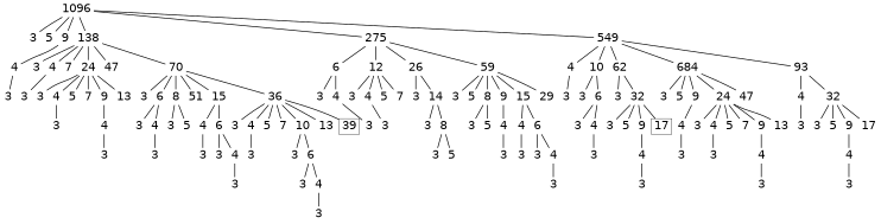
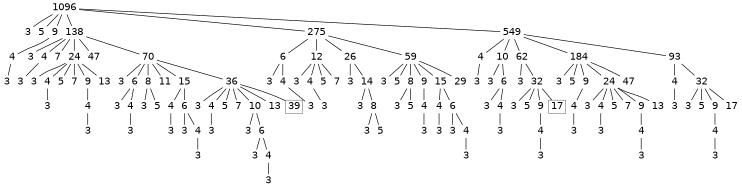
  digraph {
    nodesep=0.1
    node [fontname=Helvetica fontsize=30 shape=plaintext]
    edge [dir=none style=bold]
    n1 [height=0.25 label=1096 width=0.25]
    n2 [height=0.25 label=3 width=0.25]
    n3 [height=0.25 label=5 width=0.25]
    n4 [height=0.25 label=9 width=0.25]
    n5 [height=0.25 label=138 width=0.25]
    n6 [height=0.25 label=275 width=0.25]
    n7 [height=0.25 label=549 width=0.25]
    n8 [height=0.25 label=4 width=0.25]
    n9 [height=0.25 label=3 width=0.25]
    n10 [height=0.25 label=4 width=0.25]
    n11 [height=0.25 label=7 width=0.25]
    n12 [height=0.25 label=24 width=0.25]
    n13 [height=0.25 label=47 width=0.25]
    n14 [height=0.25 label=70 width=0.25]
    n15 [height=0.25 label=6 width=0.25]
    n16 [height=0.25 label=12 width=0.25]
    n17 [height=0.25 label=26 width=0.25]
    n18 [height=0.25 label=59 width=0.25]
    n19 [height=0.25 label=4 width=0.25]
    n20 [height=0.25 label=10 width=0.25]
    n21 [height=0.25 label=62 width=0.25]
-   n22 [height=0.25 label=684 width=0.25]
+   n22 [height=0.25 label=184 width=0.25]
    n23 [height=0.25 label=93 width=0.25]
    n24 [height=0.25 label=3 width=0.25]
    n25 [height=0.25 label=3 width=0.25]
    n26 [height=0.25 label=3 width=0.25]
    n27 [height=0.25 label=4 width=0.25]
    n28 [height=0.25 label=5 width=0.25]
    n29 [height=0.25 label=7 width=0.25]
    n30 [height=0.25 label=9 width=0.25]
    n31 [height=0.25 label=13 width=0.25]
    n32 [height=0.25 label=3 width=0.25]
    n33 [height=0.25 label=6 width=0.25]
    n34 [height=0.25 label=8 width=0.25]
-   n35 [height=0.25 label=51 width=0.25]
+   n35 [height=0.25 label=11 width=0.25]
    n36 [height=0.25 label=15 width=0.25]
    n37 [height=0.25 label=36 width=0.25]
    n38 [height=0.25 label=3 width=0.25]
    n39 [height=0.25 label=4 width=0.25]
    n40 [height=0.25 label=3 width=0.25]
    n41 [height=0.25 label=3 width=0.25]
    n42 [height=0.25 label=4 width=0.25]
    n43 [height=0.25 label=3 width=0.25]
    n44 [height=0.25 label=5 width=0.25]
    n45 [height=0.25 label=4 width=0.25]
    n46 [height=0.25 label=6 width=0.25]
    n47 [height=0.25 label=3 width=0.25]
    n48 [height=0.25 label=4 width=0.25]
    n49 [height=0.25 label=5 width=0.25]
    n50 [height=0.25 label=7 width=0.25]
    n51 [height=0.25 label=10 width=0.25]
    n52 [height=0.25 label=13 width=0.25]
    n53 [height=0.25 label=39 shape=box width=0.25]
    n54 [height=0.25 label=3 width=0.25]
    n55 [height=0.25 label=3 width=0.25]
    n56 [height=0.25 label=3 width=0.25]
    n57 [height=0.25 label=4 width=0.25]
    n58 [height=0.25 label=3 width=0.25]
    n59 [height=0.25 label=3 width=0.25]
    n60 [height=0.25 label=3 width=0.25]
    n61 [height=0.25 label=6 width=0.25]
    n62 [height=0.25 label=3 width=0.25]
    n63 [height=0.25 label=4 width=0.25]
    n64 [height=0.25 label=3 width=0.25]
    n65 [height=0.25 label=3 width=0.25]
    n66 [height=0.25 label=4 width=0.25]
    n67 [height=0.25 label=3 width=0.25]
    n68 [height=0.25 label=4 width=0.25]
    n69 [height=0.25 label=5 width=0.25]
    n70 [height=0.25 label=7 width=0.25]
    n71 [height=0.25 label=3 width=0.25]
    n72 [height=0.25 label=14 width=0.25]
    n73 [height=0.25 label=3 width=0.25]
    n74 [height=0.25 label=5 width=0.25]
    n75 [height=0.25 label=8 width=0.25]
    n76 [height=0.25 label=9 width=0.25]
    n77 [height=0.25 label=15 width=0.25]
    n78 [height=0.25 label=29 width=0.25]
    n79 [height=0.25 label=3 width=0.25]
    n80 [height=0.25 label=3 width=0.25]
    n81 [height=0.25 label=3 width=0.25]
    n82 [height=0.25 label=8 width=0.25]
    n83 [height=0.25 label=3 width=0.25]
    n84 [height=0.25 label=5 width=0.25]
    n85 [height=0.25 label=3 width=0.25]
    n86 [height=0.25 label=5 width=0.25]
    n87 [height=0.25 label=4 width=0.25]
    n88 [height=0.25 label=4 width=0.25]
    n89 [height=0.25 label=6 width=0.25]
    n90 [height=0.25 label=3 width=0.25]
    n91 [height=0.25 label=3 width=0.25]
    n92 [height=0.25 label=3 width=0.25]
    n93 [height=0.25 label=4 width=0.25]
    n94 [height=0.25 label=3 width=0.25]
    n95 [height=0.25 label=3 width=0.25]
    n96 [height=0.25 label=3 width=0.25]
    n97 [height=0.25 label=6 width=0.25]
    n98 [height=0.25 label=3 width=0.25]
    n99 [height=0.25 label=32 width=0.25]
    n100 [height=0.25 label=3 width=0.25]
    n101 [height=0.25 label=5 width=0.25]
    n102 [height=0.25 label=9 width=0.25]
    n103 [height=0.25 label=24 width=0.25]
    n104 [height=0.25 label=47 width=0.25]
    n105 [height=0.25 label=3 width=0.25]
    n106 [height=0.25 label=4 width=0.25]
    n107 [height=0.25 label=3 width=0.25]
    n108 [height=0.25 label=3 width=0.25]
    n109 [height=0.25 label=5 width=0.25]
    n110 [height=0.25 label=9 width=0.25]
    n111 [height=0.25 label=17 shape=box width=0.25]
    n112 [height=0.25 label=4 width=0.25]
    n113 [height=0.25 label=3 width=0.25]
    n114 [height=0.25 label=4 width=0.25]
    n115 [height=0.25 label=3 width=0.25]
    n116 [height=0.25 label=4 width=0.25]
    n117 [height=0.25 label=5 width=0.25]
    n118 [height=0.25 label=7 width=0.25]
    n119 [height=0.25 label=9 width=0.25]
    n120 [height=0.25 label=13 width=0.25]
    n121 [height=0.25 label=4 width=0.25]
    n122 [height=0.25 label=32 width=0.25]
    n123 [height=0.25 label=3 width=0.25]
    n124 [height=0.25 label=3 width=0.25]
    n125 [height=0.25 label=4 width=0.25]
    n126 [height=0.25 label=3 width=0.25]
    n127 [height=0.25 label=3 width=0.25]
    n128 [height=0.25 label=3 width=0.25]
    n129 [height=0.25 label=5 width=0.25]
    n130 [height=0.25 label=9 width=0.25]
    n131 [height=0.25 label=17 width=0.25]
    n132 [height=0.25 label=4 width=0.25]
    n133 [height=0.25 label=3 width=0.25]
    n1 -> n2
    n1 -> n3
    n1 -> n4
    n1 -> n5
    n1 -> n6
    n1 -> n7
    n4 -> n8
    n5 -> n9
    n5 -> n10
    n5 -> n11
    n5 -> n12
    n5 -> n13
    n5 -> n14
    n6 -> n15
    n6 -> n16
    n6 -> n17
    n6 -> n18
    n7 -> n19
    n7 -> n20
    n7 -> n21
    n7 -> n22
    n7 -> n23
    n8 -> n24
    n10 -> n25
    n12 -> n26
    n12 -> n27
    n12 -> n28
    n12 -> n29
    n12 -> n30
    n12 -> n31
    n14 -> n32
    n14 -> n33
    n14 -> n34
    n14 -> n35
    n14 -> n36
    n14 -> n37
    n15 -> n65
    n15 -> n66
    n16 -> n67
    n16 -> n68
    n16 -> n69
    n16 -> n70
    n17 -> n71
    n17 -> n72
    n18 -> n73
    n18 -> n74
    n18 -> n75
    n18 -> n76
    n18 -> n77
    n18 -> n78
    n19 -> n95
    n20 -> n96
    n20 -> n97
    n21 -> n98
    n21 -> n99
    n22 -> n100
    n22 -> n101
    n22 -> n102
    n22 -> n103
    n22 -> n104
    n23 -> n121
    n23 -> n122
    n27 -> n38
    n30 -> n39
    n33 -> n41
    n33 -> n42
    n34 -> n43
    n34 -> n44
    n36 -> n45
    n36 -> n46
    n37 -> n47
    n37 -> n48
    n37 -> n49
    n37 -> n50
    n37 -> n51
    n37 -> n52
    n37 -> n53
    n39 -> n40
    n42 -> n54
    n45 -> n55
    n46 -> n56
    n46 -> n57
    n48 -> n59
    n51 -> n60
    n51 -> n61
    n57 -> n58
    n61 -> n62
    n61 -> n63
    n63 -> n64
    n66 -> n79
    n68 -> n80
    n72 -> n81
    n72 -> n82
    n75 -> n85
    n75 -> n86
    n76 -> n87
    n77 -> n88
    n77 -> n89
    n82 -> n83
    n82 -> n84
    n87 -> n90
    n88 -> n91
    n89 -> n92
    n89 -> n93
    n93 -> n94
    n97 -> n105
    n97 -> n106
    n99 -> n108
    n99 -> n109
    n99 -> n110
    n99 -> n111
    n102 -> n114
    n103 -> n115
    n103 -> n116
    n103 -> n117
    n103 -> n118
    n103 -> n119
    n103 -> n120
    n106 -> n107
    n110 -> n112
    n112 -> n113
    n114 -> n123
    n116 -> n124
    n119 -> n125
    n121 -> n127
    n122 -> n128
    n122 -> n129
    n122 -> n130
    n122 -> n131
    n125 -> n126
    n130 -> n132
    n132 -> n133
  }
